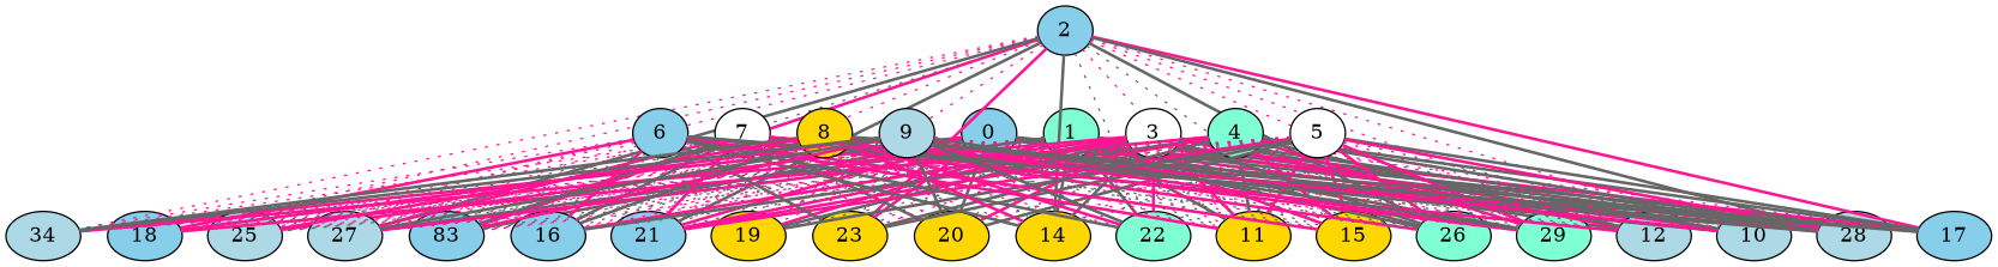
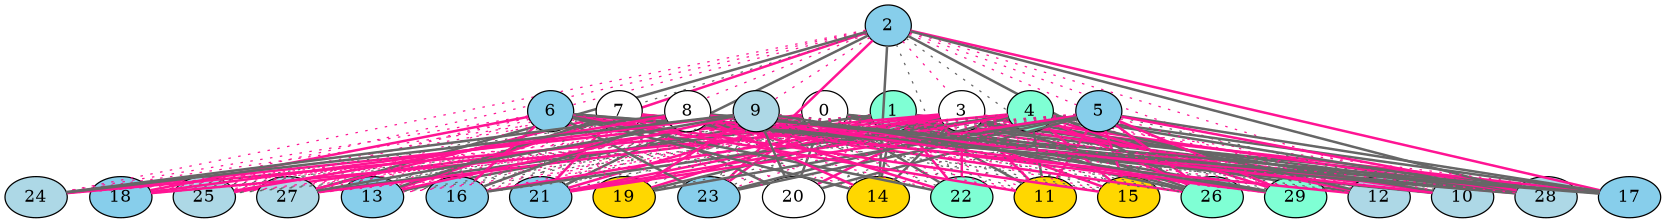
  graph {
    splines=false
    node [fillcolor=skyblue shape=ellipse style=filled]
    edge [color=deeppink style=dotted]
-   0 [height=0.3 width=0.3]
+   0 [fillcolor=white height=0.3 width=0.3]
    10 [fillcolor=lightblue height=0.3 width=0.3]
    11 [fillcolor=gold height=0.3 width=0.3]
    12 [fillcolor=lightblue height=0.3 width=0.3]
-   13 [height=0.3 width=0.3 label=83]
+   13 [height=0.3 width=0.3]
    14 [fillcolor=gold height=0.3 width=0.3]
    15 [fillcolor=gold height=0.3 width=0.3]
    16 [height=0.3 width=0.3]
    17 [height=0.3 width=0.3]
    18 [height=0.3 width=0.3]
    19 [fillcolor=gold height=0.3 width=0.3]
-   20 [fillcolor=gold height=0.3 width=0.3]
+   20 [fillcolor=white height=0.3 width=0.3]
    21 [height=0.3 width=0.3]
    22 [fillcolor=aquamarine height=0.3 width=0.3]
-   23 [fillcolor=gold height=0.3 width=0.3]
-   24 [fillcolor=lightblue height=0.3 width=0.3 label=34]
+   23 [height=0.3 width=0.3]
+   24 [fillcolor=lightblue height=0.3 width=0.3]
    25 [fillcolor=lightblue height=0.3 width=0.3]
    26 [fillcolor=aquamarine height=0.3 width=0.3]
    27 [fillcolor=lightblue height=0.3 width=0.3]
    28 [fillcolor=lightblue height=0.3 width=0.3]
    29 [fillcolor=aquamarine height=0.3 width=0.3]
    1 [fillcolor=aquamarine height=0.3 width=0.3]
    2 [height=0.3 width=0.3]
    7 [fillcolor=white height=0.3 width=0.3]
    3 [fillcolor=white height=0.3 width=0.3]
    4 [fillcolor=aquamarine height=0.3 width=0.3]
-   5 [fillcolor=white height=0.3 width=0.3]
+   5 [height=0.3 width=0.3]
    6 [height=0.3 width=0.3]
-   8 [fillcolor=gold height=0.3 width=0.3]
+   8 [fillcolor=white height=0.3 width=0.3]
    9 [fillcolor=lightblue height=0.3 width=0.3]
    0 -- 10 [style=bold]
    0 -- 11
    0 -- 12 [color=gray40 style=bold]
    0 -- 13 [color=gray40 style=bold]
    0 -- 14 [color=gray40]
    0 -- 15 [color=gray40]
    0 -- 16
    0 -- 17 [color=gray40 style=bold]
    0 -- 18
    0 -- 19 [color=gray40]
    0 -- 20 [color=gray40 style=bold]
    0 -- 21 [style=bold]
+   0 -- 22 [color=gray40 style=bold]
    0 -- 23 [style=bold]
    0 -- 24 [style=bold]
    0 -- 25 [style=bold]
    0 -- 26 [color=gray40 style=bold]
    0 -- 27 [color=gray40]
    0 -- 28 [color=gray40 style=bold]
    0 -- 29 [color=gray40 style=bold]
    1 -- 10 [style=bold]
    1 -- 11 [color=gray40 style=bold]
    1 -- 12 [color=gray40]
    1 -- 13 [color=gray40]
    1 -- 14 [color=gray40 style=bold]
    1 -- 15 [style=bold]
    1 -- 16
    1 -- 17 [style=bold]
    1 -- 18 [color=gray40]
    1 -- 19 [style=bold]
    1 -- 20
    1 -- 21 [color=gray40]
-   1 -- 22 [color=gray40 style=bold]
+   1 -- 22 [style=bold]
    1 -- 23 [color=gray40]
    1 -- 24
    1 -- 25
    1 -- 26 [color=gray40 style=bold]
    1 -- 27 [color=gray40 style=bold]
    1 -- 28 [color=gray40 style=bold]
    1 -- 29 [color=gray40]
    2 -- 10
    2 -- 11
    2 -- 12
    2 -- 13 [style=bold]
    2 -- 14 [color=gray40 style=bold]
    2 -- 15 [color=gray40]
    2 -- 16
    2 -- 17 [style=bold]
    2 -- 18
    2 -- 19
    2 -- 21 [color=gray40 style=bold]
    2 -- 22 [color=gray40]
    2 -- 23 [style=bold]
    2 -- 24
    2 -- 25
    2 -- 26 [color=gray40 style=bold]
    2 -- 27 [color=gray40 style=bold]
    2 -- 28 [color=gray40 style=bold]
    2 -- 29
    2 -- 7 [color=gray40]
    7 -- 10 [color=gray40 style=bold]
    7 -- 11
    7 -- 12 [color=gray40]
    7 -- 13 [color=gray40 style=bold]
    7 -- 14
    7 -- 15 [color=gray40]
-   7 -- 16 [color=gray40 style=bold]
+   7 -- 16 [color=gray40]
    7 -- 17 [color=gray40]
    7 -- 18
-   7 -- 19
    7 -- 20 [color=gray40 style=bold]
    7 -- 21 [style=bold]
    7 -- 22
    7 -- 23
    7 -- 24
    7 -- 25 [color=gray40]
    7 -- 26 [style=bold]
    7 -- 27 [style=bold]
    7 -- 28 [style=bold]
    7 -- 29 [style=bold]
    3 -- 10 [color=gray40 style=bold]
    3 -- 11 [style=bold]
    3 -- 12 [style=bold]
    3 -- 13 [color=gray40]
    3 -- 14 [color=gray40 style=bold]
    3 -- 15
    3 -- 16 [style=bold]
    3 -- 17
    3 -- 18 [color=gray40]
    3 -- 19 [color=gray40 style=bold]
    3 -- 20 [style=bold]
    3 -- 21 [style=bold]
    3 -- 22 [style=bold]
    3 -- 23
    3 -- 24 [style=bold]
    3 -- 25
    3 -- 26 [color=gray40 style=bold]
    3 -- 27 [style=bold]
-   3 -- 28 [color=gray40 style=bold]
+   3 -- 28 [style=bold]
    3 -- 29 [color=gray40]
    4 -- 10
    4 -- 11 [color=gray40 style=bold]
    4 -- 12 [color=gray40 style=bold]
    4 -- 13
    4 -- 14
    4 -- 15 [style=bold]
    4 -- 16 [color=gray40 style=bold]
    4 -- 17 [color=gray40 style=bold]
    4 -- 18 [style=bold]
    4 -- 19 [color=gray40]
    4 -- 20 [color=gray40]
    4 -- 21 [style=bold]
    4 -- 22 [color=gray40]
    4 -- 23 [color=gray40 style=bold]
    4 -- 24
    4 -- 25 [color=gray40]
-   4 -- 26
+   4 -- 26 [style=bold]
    4 -- 27
    4 -- 28 [color=gray40 style=bold]
    4 -- 29 [style=bold]
    5 -- 10 [color=gray40]
    5 -- 11 [style=bold]
    5 -- 12
    5 -- 13
    5 -- 14 [color=gray40]
    5 -- 15 [style=bold]
    5 -- 16 [color=gray40]
    5 -- 17 [color=gray40 style=bold]
    5 -- 18
    5 -- 19 [color=gray40 style=bold]
    5 -- 20 [color=gray40 style=bold]
    5 -- 21 [style=bold]
    5 -- 22 [color=gray40]
    5 -- 23 [color=gray40 style=bold]
    5 -- 24
    5 -- 25 [color=gray40]
    5 -- 26 [style=bold]
    5 -- 27
    5 -- 28 [style=bold]
    5 -- 29 [style=bold]
    6 -- 10 [color=gray40]
    6 -- 11 [style=bold]
    6 -- 12 [style=bold]
    6 -- 13
    6 -- 14 [color=gray40 style=bold]
    6 -- 15 [style=bold]
    6 -- 16 [style=bold]
    6 -- 17 [color=gray40 style=bold]
    6 -- 18 [style=bold]
    6 -- 19
    6 -- 20
    6 -- 21 [color=gray40]
    6 -- 22 [color=gray40 style=bold]
    6 -- 23 [color=gray40 style=bold]
    6 -- 24
    6 -- 25
    6 -- 26 [color=gray40]
    6 -- 27
    6 -- 28 [color=gray40 style=bold]
    6 -- 29
    8 -- 10 [style=bold]
    8 -- 11
    8 -- 12
    8 -- 13
    8 -- 14 [style=bold]
    8 -- 15 [color=gray40]
    8 -- 16 [color=gray40 style=bold]
    8 -- 17 [color=gray40 style=bold]
    8 -- 18 [color=gray40]
    8 -- 19
    8 -- 20
    8 -- 21 [color=gray40]
    8 -- 22 [style=bold]
    8 -- 23
    8 -- 24 [color=gray40 style=bold]
    8 -- 25 [style=bold]
    8 -- 26 [color=gray40]
    8 -- 27
    8 -- 28 [color=gray40 style=bold]
    8 -- 29 [style=bold]
    9 -- 10
    9 -- 11 [color=gray40]
    9 -- 12 [color=gray40]
    9 -- 13 [style=bold]
    9 -- 14 [color=gray40]
    9 -- 15
    9 -- 16 [color=gray40]
    9 -- 17 [color=gray40]
    9 -- 18 [style=bold]
-   9 -- 19
+   9 -- 19 [style=bold]
    9 -- 20 [color=gray40 style=bold]
    9 -- 21 [color=gray40]
-   9 -- 22 [color=gray40 style=bold]
+   9 -- 22 [color=gray40]
    9 -- 23 [color=gray40]
    9 -- 24 [color=gray40 style=bold]
-   9 -- 25
    9 -- 26 [color=gray40]
    9 -- 27 [color=gray40 style=bold]
    9 -- 28
    9 -- 29 [color=gray40 style=bold]
  }
